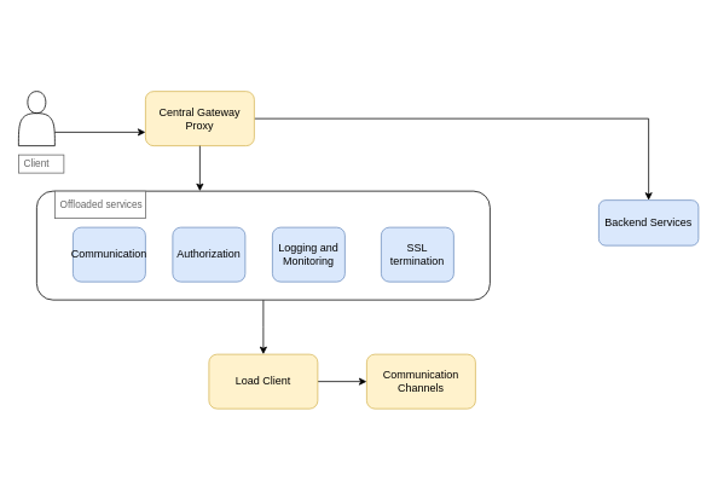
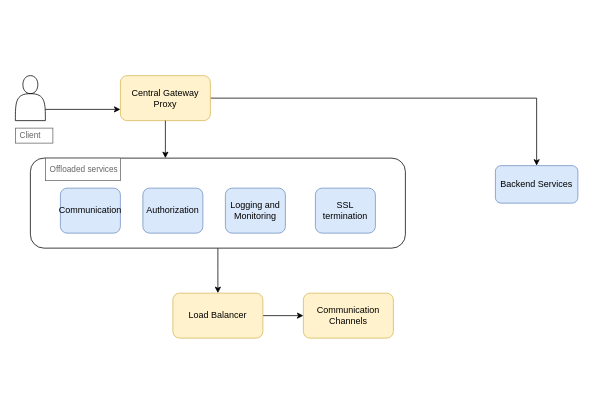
  <mxCell id="0" />
  <mxCell id="1" parent="0" />
  <mxCell id="2" style="edgeStyle=orthogonalEdgeStyle;rounded=0;orthogonalLoop=1;jettySize=auto;html=1;exitX=1;exitY=0.75;exitDx=0;exitDy=0;entryX=0;entryY=0.75;entryDx=0;entryDy=0;" edge="1" parent="1" source="3" target="5"><mxGeometry relative="1" as="geometry" /></mxCell>
  <mxCell id="3" value="" style="shape=actor;whiteSpace=wrap;html=1;" vertex="1" parent="1"><mxGeometry x="20" y="100" width="40" height="60" as="geometry" /></mxCell>
  <mxCell id="4" style="edgeStyle=orthogonalEdgeStyle;rounded=0;orthogonalLoop=1;jettySize=auto;html=1;exitX=1;exitY=0.5;exitDx=0;exitDy=0;entryX=0.5;entryY=0;entryDx=0;entryDy=0;" edge="1" parent="1" source="5" target="13"><mxGeometry relative="1" as="geometry" /></mxCell>
  <mxCell id="5" value="Central Gateway Proxy" style="rounded=1;whiteSpace=wrap;html=1;fillColor=#fff2cc;strokeColor=#d6b656;" vertex="1" parent="1"><mxGeometry x="160" y="100" width="120" height="60" as="geometry" /></mxCell>
  <mxCell id="6" style="edgeStyle=orthogonalEdgeStyle;rounded=0;orthogonalLoop=1;jettySize=auto;html=1;" edge="1" parent="1" source="7"><mxGeometry relative="1" as="geometry"><mxPoint x="290" y="390" as="targetPoint" /></mxGeometry></mxCell>
  <mxCell id="7" value="" style="rounded=1;whiteSpace=wrap;html=1;direction=south;labelPosition=center;verticalLabelPosition=top;align=center;verticalAlign=bottom;rotation=-90;" vertex="1" parent="1"><mxGeometry x="230" y="20" width="120" height="500" as="geometry" /></mxCell>
  <mxCell id="8" value="Communication" style="rounded=1;whiteSpace=wrap;html=1;fillColor=#dae8fc;strokeColor=#6c8ebf;" vertex="1" parent="1"><mxGeometry x="80" y="250" width="80" height="60" as="geometry" /></mxCell>
  <mxCell id="9" value="Authorization" style="rounded=1;whiteSpace=wrap;html=1;fillColor=#dae8fc;strokeColor=#6c8ebf;" vertex="1" parent="1"><mxGeometry x="190" y="250" width="80" height="60" as="geometry" /></mxCell>
  <mxCell id="10" value="Logging and Monitoring" style="rounded=1;whiteSpace=wrap;html=1;fillColor=#dae8fc;strokeColor=#6c8ebf;" vertex="1" parent="1"><mxGeometry x="300" y="250" width="80" height="60" as="geometry" /></mxCell>
  <mxCell id="11" value="SSL termination" style="rounded=1;whiteSpace=wrap;html=1;fillColor=#dae8fc;strokeColor=#6c8ebf;" vertex="1" parent="1"><mxGeometry x="420" y="250" width="80" height="60" as="geometry" /></mxCell>
  <mxCell id="12" value="&lt;font style=&quot;font-size: 11px;&quot;&gt;Offloaded services&lt;/font&gt;" style="strokeWidth=1;shadow=0;dashed=0;align=center;html=1;shape=mxgraph.mockup.text.textBox;fontColor=#666666;align=left;fontSize=17;spacingLeft=4;spacingTop=-3;whiteSpace=wrap;strokeColor=#666666;mainText=" vertex="1" parent="1"><mxGeometry x="60" y="210" width="100" height="30" as="geometry" /></mxCell>
  <mxCell id="13" value="Backend Services" style="rounded=1;whiteSpace=wrap;html=1;fillColor=#dae8fc;strokeColor=#6c8ebf;" vertex="1" parent="1"><mxGeometry x="660" y="220" width="110" height="50" as="geometry" /></mxCell>
  <mxCell id="14" value="Client" style="strokeWidth=1;shadow=0;dashed=0;align=center;html=1;shape=mxgraph.mockup.text.textBox;fontColor=#666666;align=left;fontSize=11;spacingLeft=4;spacingTop=-3;whiteSpace=wrap;strokeColor=#666666;mainText=" vertex="1" parent="1"><mxGeometry x="20" y="170" width="50" height="20" as="geometry" /></mxCell>
  <mxCell id="15" style="edgeStyle=orthogonalEdgeStyle;rounded=0;orthogonalLoop=1;jettySize=auto;html=1;entryX=0.36;entryY=0;entryDx=0;entryDy=0;entryPerimeter=0;" edge="1" parent="1" source="5" target="7"><mxGeometry relative="1" as="geometry" /></mxCell>
  <mxCell id="16" style="edgeStyle=orthogonalEdgeStyle;rounded=0;orthogonalLoop=1;jettySize=auto;html=1;entryX=0;entryY=0.5;entryDx=0;entryDy=0;" edge="1" parent="1" source="17" target="18"><mxGeometry relative="1" as="geometry" /></mxCell>
- <mxCell id="17" value="Load Client" style="rounded=1;whiteSpace=wrap;html=1;fillColor=#fff2cc;strokeColor=#d6b656;" vertex="1" parent="1"><mxGeometry x="230" y="390" width="120" height="60" as="geometry" /></mxCell>
+ <mxCell id="17" value="Load Balancer" style="rounded=1;whiteSpace=wrap;html=1;fillColor=#fff2cc;strokeColor=#d6b656;" vertex="1" parent="1"><mxGeometry x="230" y="390" width="120" height="60" as="geometry" /></mxCell>
  <mxCell id="18" value="Communication Channels" style="rounded=1;whiteSpace=wrap;html=1;fillColor=#fff2cc;strokeColor=#d6b656;" vertex="1" parent="1"><mxGeometry x="404" y="390" width="120" height="60" as="geometry" /></mxCell>
